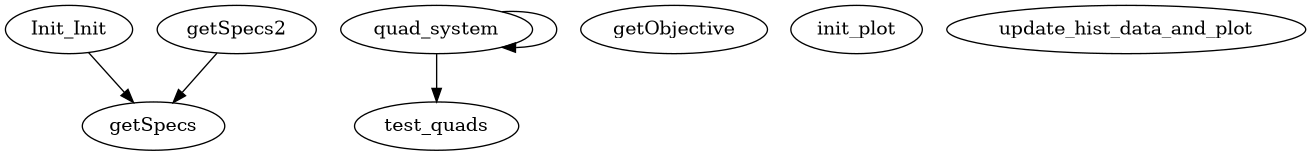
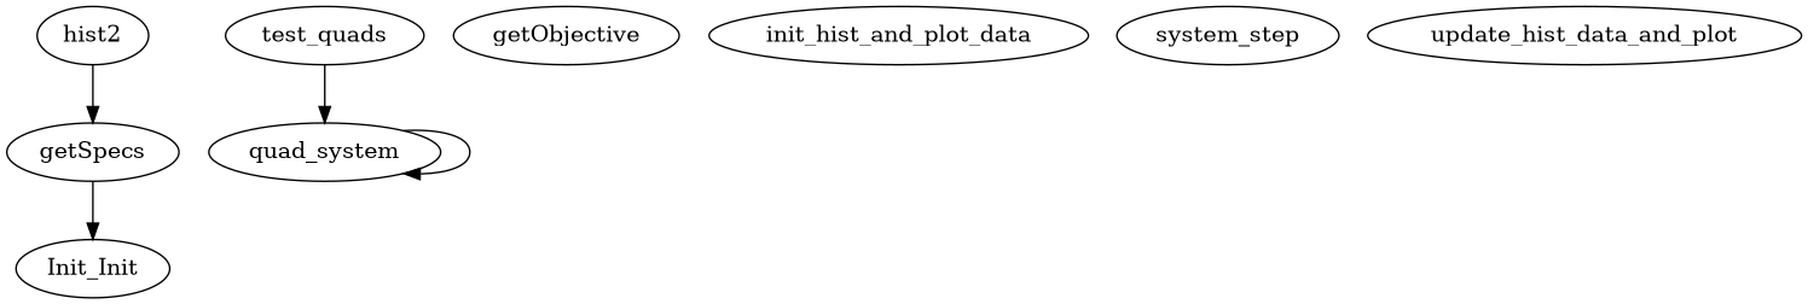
  digraph {
    n1 [label=Init_Init]
    getSpecs
    quad_system
    test_quads
    getObjective
-   getSpecs2
-   init_plot
+   getSpecs2 [label=hist2]
+   init_hist_and_plot_data
+   system_step
    update_hist_data_and_plot
-   n1 -> getSpecs
+   getSpecs -> n1
    quad_system -> quad_system
-   quad_system -> test_quads
+   test_quads -> quad_system
    getSpecs2 -> getSpecs
  }
